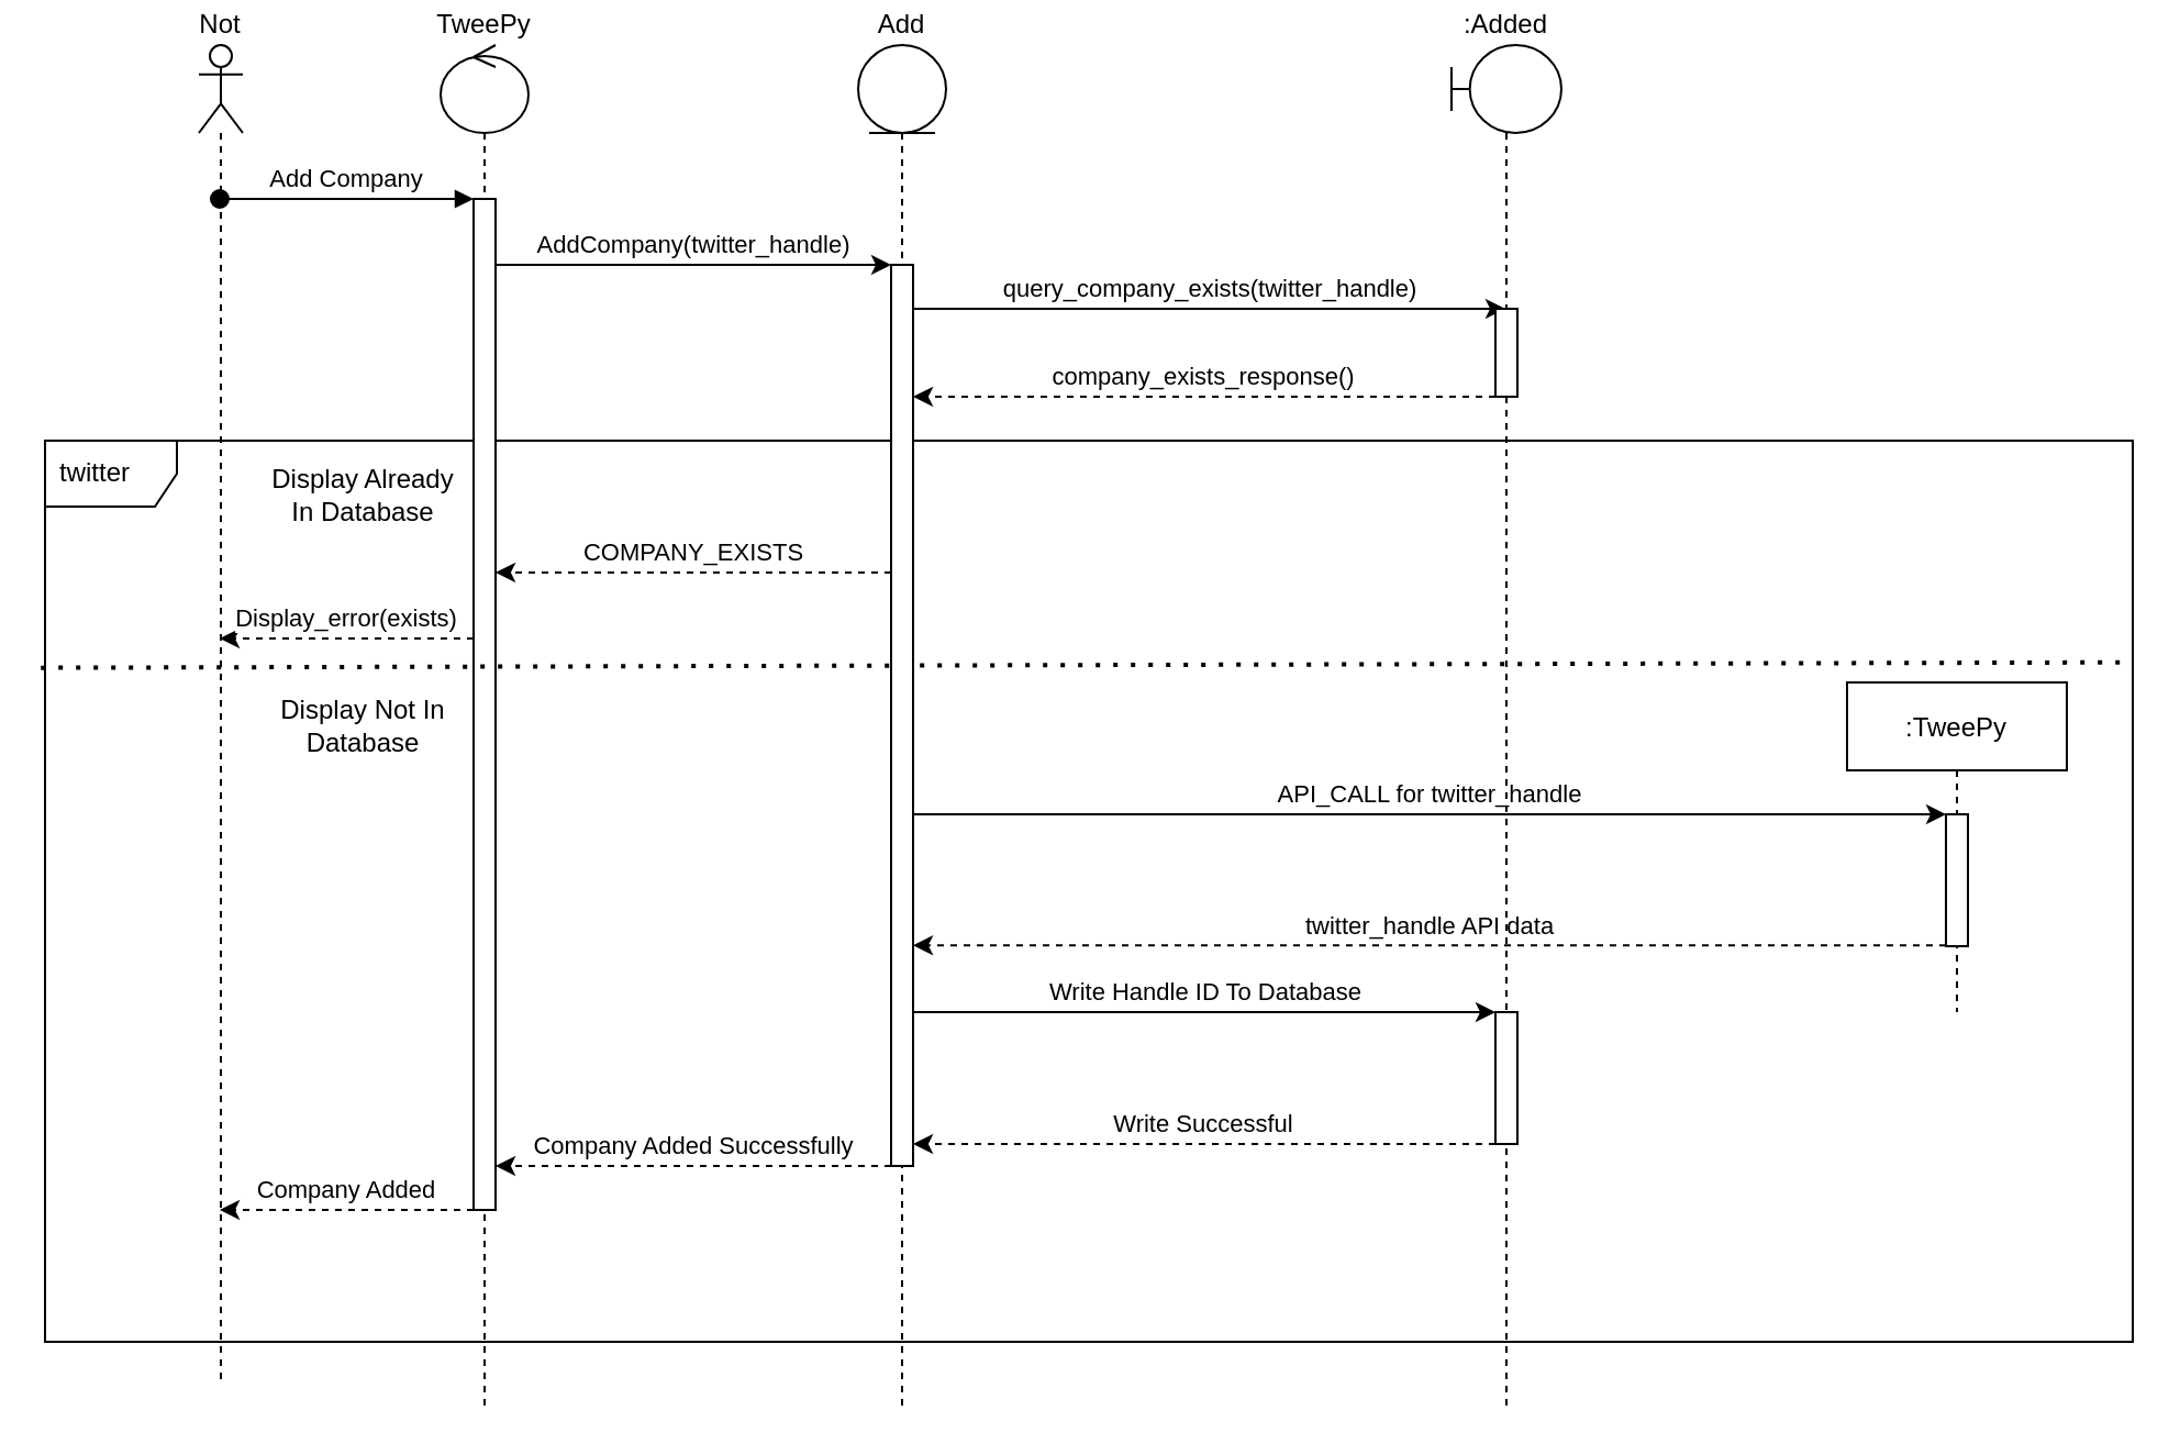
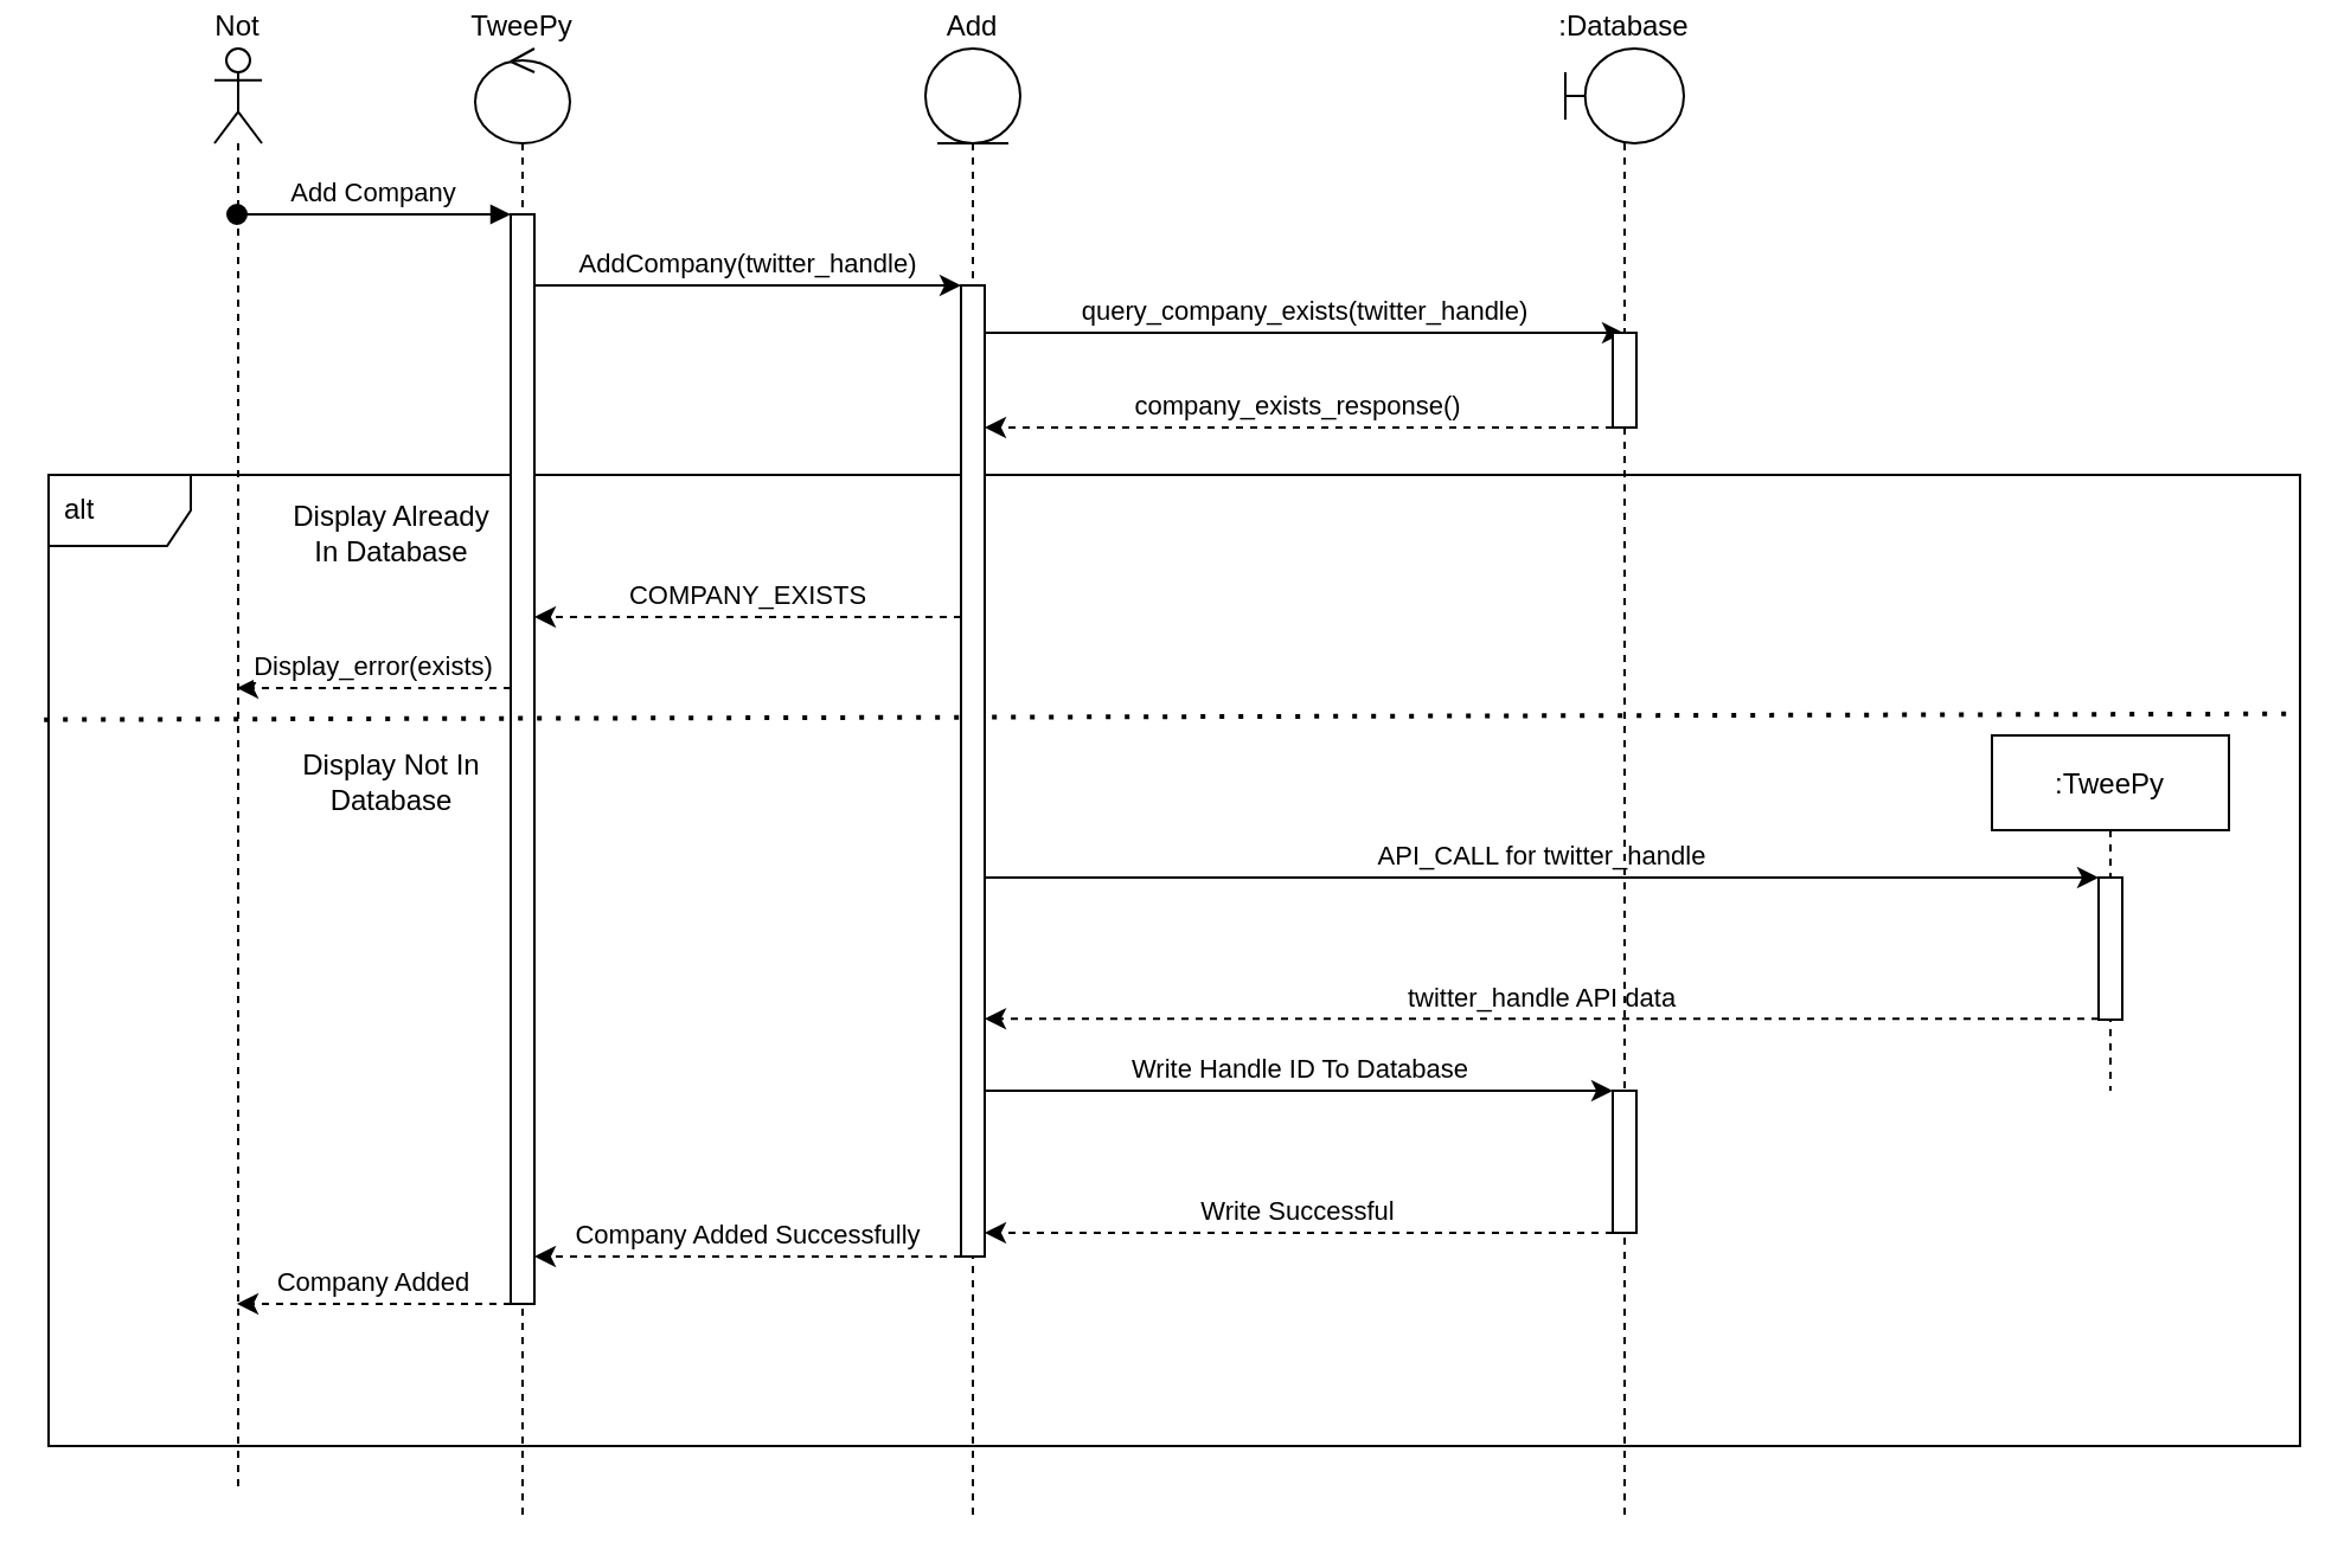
  <mxCell id="0" />
  <mxCell id="1" parent="0" />
- <mxCell id="2" value="twitter" style="shape=umlFrame;whiteSpace=wrap;html=1;width=60;height=30;boundedLbl=1;verticalAlign=middle;align=left;spacingLeft=5;" parent="1" vertex="1"><mxGeometry x="20" y="200" width="950" height="410" as="geometry" /></mxCell>
+ <mxCell id="2" value="alt" style="shape=umlFrame;whiteSpace=wrap;html=1;width=60;height=30;boundedLbl=1;verticalAlign=middle;align=left;spacingLeft=5;" parent="1" vertex="1"><mxGeometry x="20" y="200" width="950" height="410" as="geometry" /></mxCell>
  <mxCell id="3" value="AddCompany(twitter_handle)" style="edgeStyle=orthogonalEdgeStyle;rounded=0;orthogonalLoop=1;jettySize=auto;html=1;startArrow=none;startFill=0;endArrow=classic;endFill=1;labelPosition=center;verticalLabelPosition=top;align=center;verticalAlign=bottom;" parent="1" source="22" target="28" edge="1"><mxGeometry relative="1" as="geometry"><mxPoint x="370" y="90" as="targetPoint" /><Array as="points"><mxPoint x="400" y="120" /><mxPoint x="400" y="120" /></Array></mxGeometry></mxCell>
  <mxCell id="4" value="COMPANY_EXISTS" style="edgeStyle=orthogonalEdgeStyle;rounded=0;orthogonalLoop=1;jettySize=auto;html=1;startArrow=none;startFill=0;endArrow=classic;endFill=1;dashed=1;labelPosition=center;verticalLabelPosition=top;align=center;verticalAlign=bottom;" parent="1" source="28" target="22" edge="1"><mxGeometry relative="1" as="geometry"><Array as="points"><mxPoint x="250" y="260" /><mxPoint x="250" y="260" /></Array></mxGeometry></mxCell>
  <mxCell id="5" value="Display_error(exists)" style="edgeStyle=orthogonalEdgeStyle;rounded=0;orthogonalLoop=1;jettySize=auto;html=1;dashed=1;startArrow=none;startFill=0;endArrow=classic;endFill=1;labelPosition=center;verticalLabelPosition=top;align=center;verticalAlign=bottom;" parent="1" source="22" target="16" edge="1"><mxGeometry relative="1" as="geometry"><mxPoint x="110" y="210" as="targetPoint" /><Array as="points"><mxPoint x="120" y="290" /><mxPoint x="120" y="290" /></Array></mxGeometry></mxCell>
  <mxCell id="6" value=":TweePy" style="shape=umlLifeline;perimeter=lifelinePerimeter;container=1;collapsible=0;recursiveResize=0;rounded=0;shadow=0;strokeWidth=1;" parent="1" vertex="1"><mxGeometry x="840" y="310" width="100" height="150" as="geometry" /></mxCell>
  <mxCell id="7" value="" style="points=[];perimeter=orthogonalPerimeter;rounded=0;shadow=0;strokeWidth=1;" parent="6" vertex="1"><mxGeometry x="45" y="60" width="10" height="60" as="geometry" /></mxCell>
  <mxCell id="8" value="API_CALL for twitter_handle" style="edgeStyle=orthogonalEdgeStyle;rounded=0;orthogonalLoop=1;jettySize=auto;html=1;startArrow=none;startFill=0;endArrow=classic;endFill=1;labelPosition=center;verticalLabelPosition=top;align=center;verticalAlign=bottom;" parent="6" edge="1"><mxGeometry relative="1" as="geometry"><mxPoint x="-425" y="60" as="sourcePoint" /><Array as="points"><mxPoint x="30" y="60" /><mxPoint x="30" y="60" /></Array><mxPoint x="45" y="60" as="targetPoint" /></mxGeometry></mxCell>
  <mxCell id="9" value="twitter_handle API data" style="edgeStyle=orthogonalEdgeStyle;rounded=0;orthogonalLoop=1;jettySize=auto;html=1;startArrow=none;startFill=0;endArrow=classic;endFill=1;dashed=1;labelPosition=center;verticalLabelPosition=top;align=center;verticalAlign=bottom;" parent="6" edge="1"><mxGeometry relative="1" as="geometry"><Array as="points"><mxPoint x="-370" y="119.58" /><mxPoint x="-370" y="119.58" /></Array><mxPoint x="45" y="119.586" as="sourcePoint" /><mxPoint x="-425" y="119.58" as="targetPoint" /></mxGeometry></mxCell>
  <mxCell id="10" value="Write Handle ID To Database" style="edgeStyle=orthogonalEdgeStyle;rounded=0;orthogonalLoop=1;jettySize=auto;html=1;startArrow=none;startFill=0;endArrow=classic;endFill=1;labelPosition=center;verticalLabelPosition=top;align=center;verticalAlign=bottom;" parent="1" target="20" edge="1"><mxGeometry relative="1" as="geometry"><Array as="points"><mxPoint x="660" y="460" /><mxPoint x="660" y="460" /></Array><mxPoint x="415" y="460" as="sourcePoint" /><mxPoint x="920" y="460" as="targetPoint" /></mxGeometry></mxCell>
  <mxCell id="11" value="Company Added Successfully" style="edgeStyle=orthogonalEdgeStyle;rounded=0;orthogonalLoop=1;jettySize=auto;html=1;dashed=1;startArrow=none;startFill=0;endArrow=classic;endFill=1;labelPosition=center;verticalLabelPosition=top;align=center;verticalAlign=bottom;" parent="1" source="28" target="22" edge="1"><mxGeometry relative="1" as="geometry"><Array as="points"><mxPoint x="250" y="530" /><mxPoint x="250" y="530" /></Array></mxGeometry></mxCell>
  <mxCell id="12" value="Company Added" style="edgeStyle=orthogonalEdgeStyle;rounded=0;orthogonalLoop=1;jettySize=auto;html=1;dashed=1;startArrow=none;startFill=0;endArrow=classic;endFill=1;labelPosition=center;verticalLabelPosition=top;align=center;verticalAlign=bottom;" parent="1" source="22" target="16" edge="1"><mxGeometry relative="1" as="geometry"><mxPoint x="110" y="470" as="targetPoint" /><Array as="points"><mxPoint x="200" y="550" /><mxPoint x="200" y="550" /></Array></mxGeometry></mxCell>
  <mxCell id="13" value="query_company_exists(twitter_handle)" style="edgeStyle=orthogonalEdgeStyle;rounded=0;orthogonalLoop=1;jettySize=auto;html=1;startArrow=none;startFill=0;endArrow=classic;endFill=1;labelPosition=center;verticalLabelPosition=top;align=center;verticalAlign=bottom;" parent="1" source="28" target="18" edge="1"><mxGeometry relative="1" as="geometry"><mxPoint x="695" y="130" as="targetPoint" /><Array as="points"><mxPoint x="650" y="140" /><mxPoint x="650" y="140" /></Array></mxGeometry></mxCell>
  <mxCell id="14" value="company_exists_response()" style="edgeStyle=orthogonalEdgeStyle;rounded=0;orthogonalLoop=1;jettySize=auto;html=1;startArrow=none;startFill=0;endArrow=classic;endFill=1;dashed=1;labelPosition=center;verticalLabelPosition=top;align=center;verticalAlign=bottom;" parent="1" source="19" target="28" edge="1"><mxGeometry relative="1" as="geometry"><mxPoint x="695" y="160" as="sourcePoint" /><mxPoint x="490" y="180" as="targetPoint" /><Array as="points"><mxPoint x="460" y="180" /><mxPoint x="460" y="180" /></Array></mxGeometry></mxCell>
  <mxCell id="15" value="Write Successful" style="edgeStyle=orthogonalEdgeStyle;rounded=0;orthogonalLoop=1;jettySize=auto;html=1;startArrow=none;startFill=0;endArrow=classic;endFill=1;dashed=1;labelPosition=center;verticalLabelPosition=top;align=center;verticalAlign=bottom;" parent="1" source="20" edge="1"><mxGeometry relative="1" as="geometry"><mxPoint x="695" y="490" as="sourcePoint" /><mxPoint x="415" y="520" as="targetPoint" /><Array as="points"><mxPoint x="470" y="520" /><mxPoint x="470" y="520" /></Array></mxGeometry></mxCell>
  <mxCell id="16" value="Not" style="shape=umlLifeline;participant=umlActor;perimeter=lifelinePerimeter;whiteSpace=wrap;html=1;container=1;collapsible=0;recursiveResize=0;verticalAlign=bottom;spacingTop=36;outlineConnect=0;labelPosition=center;verticalLabelPosition=top;align=center;" parent="1" vertex="1"><mxGeometry x="90" y="20" width="20" height="610" as="geometry" /></mxCell>
  <mxCell id="17" value="Add Company" style="verticalAlign=bottom;startArrow=oval;endArrow=block;startSize=8;shadow=0;strokeWidth=1;" parent="1" source="16" target="22" edge="1"><mxGeometry relative="1" as="geometry"><mxPoint x="120" y="90" as="sourcePoint" /><Array as="points"><mxPoint x="190" y="90" /></Array></mxGeometry></mxCell>
- <mxCell id="18" value=":Added" style="shape=umlLifeline;participant=umlBoundary;perimeter=lifelinePerimeter;whiteSpace=wrap;html=1;container=1;collapsible=0;recursiveResize=0;verticalAlign=bottom;spacingTop=36;outlineConnect=0;size=40;labelPosition=center;verticalLabelPosition=top;align=center;" parent="1" vertex="1"><mxGeometry x="660" y="20" width="50" height="620" as="geometry" /></mxCell>
+ <mxCell id="18" value=":Database" style="shape=umlLifeline;participant=umlBoundary;perimeter=lifelinePerimeter;whiteSpace=wrap;html=1;container=1;collapsible=0;recursiveResize=0;verticalAlign=bottom;spacingTop=36;outlineConnect=0;size=40;labelPosition=center;verticalLabelPosition=top;align=center;" parent="1" vertex="1"><mxGeometry x="660" y="20" width="50" height="620" as="geometry" /></mxCell>
  <mxCell id="19" value="" style="html=1;points=[];perimeter=orthogonalPerimeter;" parent="18" vertex="1"><mxGeometry x="20" y="120" width="10" height="40" as="geometry" /></mxCell>
  <mxCell id="20" value="" style="html=1;points=[];perimeter=orthogonalPerimeter;" parent="18" vertex="1"><mxGeometry x="20" y="440" width="10" height="60" as="geometry" /></mxCell>
  <mxCell id="21" value="TweePy" style="shape=umlLifeline;participant=umlControl;perimeter=lifelinePerimeter;whiteSpace=wrap;html=1;container=1;collapsible=0;recursiveResize=0;verticalAlign=bottom;spacingTop=36;outlineConnect=0;labelPosition=center;verticalLabelPosition=top;align=center;" parent="1" vertex="1"><mxGeometry x="200" y="20" width="40" height="620" as="geometry" /></mxCell>
  <mxCell id="22" value="" style="points=[];perimeter=orthogonalPerimeter;rounded=0;shadow=0;strokeWidth=1;" parent="21" vertex="1"><mxGeometry x="15" y="70" width="10" height="460" as="geometry" /></mxCell>
  <mxCell id="23" value="" style="group" parent="1" vertex="1" connectable="0"><mxGeometry x="100" y="400" width="130" height="30" as="geometry" /></mxCell>
  <mxCell id="24" value="Display Not In Database" style="text;html=1;strokeColor=none;fillColor=none;align=center;verticalAlign=middle;whiteSpace=wrap;rounded=0;" parent="1" vertex="1"><mxGeometry x="100" y="315" width="130" height="30" as="geometry" /></mxCell>
  <mxCell id="25" value="" style="endArrow=none;dashed=1;html=1;dashPattern=1 3;strokeWidth=2;rounded=0;entryX=1;entryY=0.246;entryDx=0;entryDy=0;entryPerimeter=0;exitX=-0.002;exitY=0.252;exitDx=0;exitDy=0;exitPerimeter=0;" parent="1" source="2" target="2" edge="1"><mxGeometry width="50" height="50" relative="1" as="geometry"><mxPoint x="60" y="300" as="sourcePoint" /><mxPoint x="300" y="1010" as="targetPoint" /></mxGeometry></mxCell>
  <mxCell id="26" value="Display Already In Database" style="text;html=1;strokeColor=none;fillColor=none;align=center;verticalAlign=middle;whiteSpace=wrap;rounded=0;" parent="1" vertex="1"><mxGeometry x="120" y="200" width="90" height="50" as="geometry" /></mxCell>
  <mxCell id="27" value="Add" style="shape=umlLifeline;participant=umlEntity;perimeter=lifelinePerimeter;whiteSpace=wrap;html=1;container=1;collapsible=0;recursiveResize=0;verticalAlign=bottom;spacingTop=36;outlineConnect=0;labelPosition=center;verticalLabelPosition=top;align=center;" parent="1" vertex="1"><mxGeometry x="390" y="20" width="40" height="620" as="geometry" /></mxCell>
  <mxCell id="28" value="" style="points=[];perimeter=orthogonalPerimeter;rounded=0;shadow=0;strokeWidth=1;" parent="27" vertex="1"><mxGeometry x="15" y="100" width="10" height="410" as="geometry" /></mxCell>
